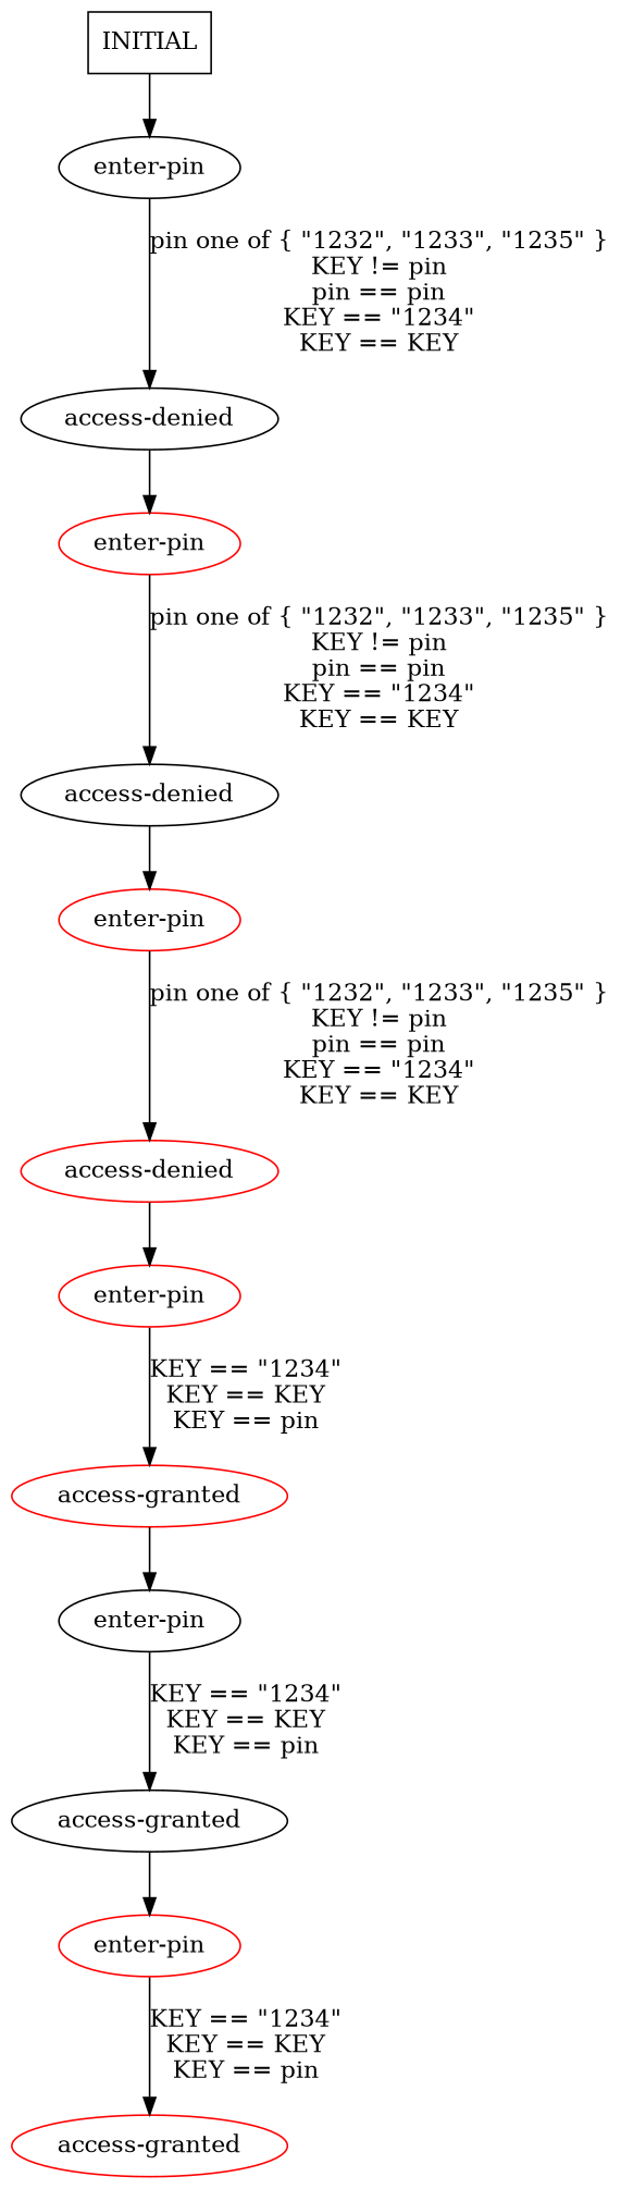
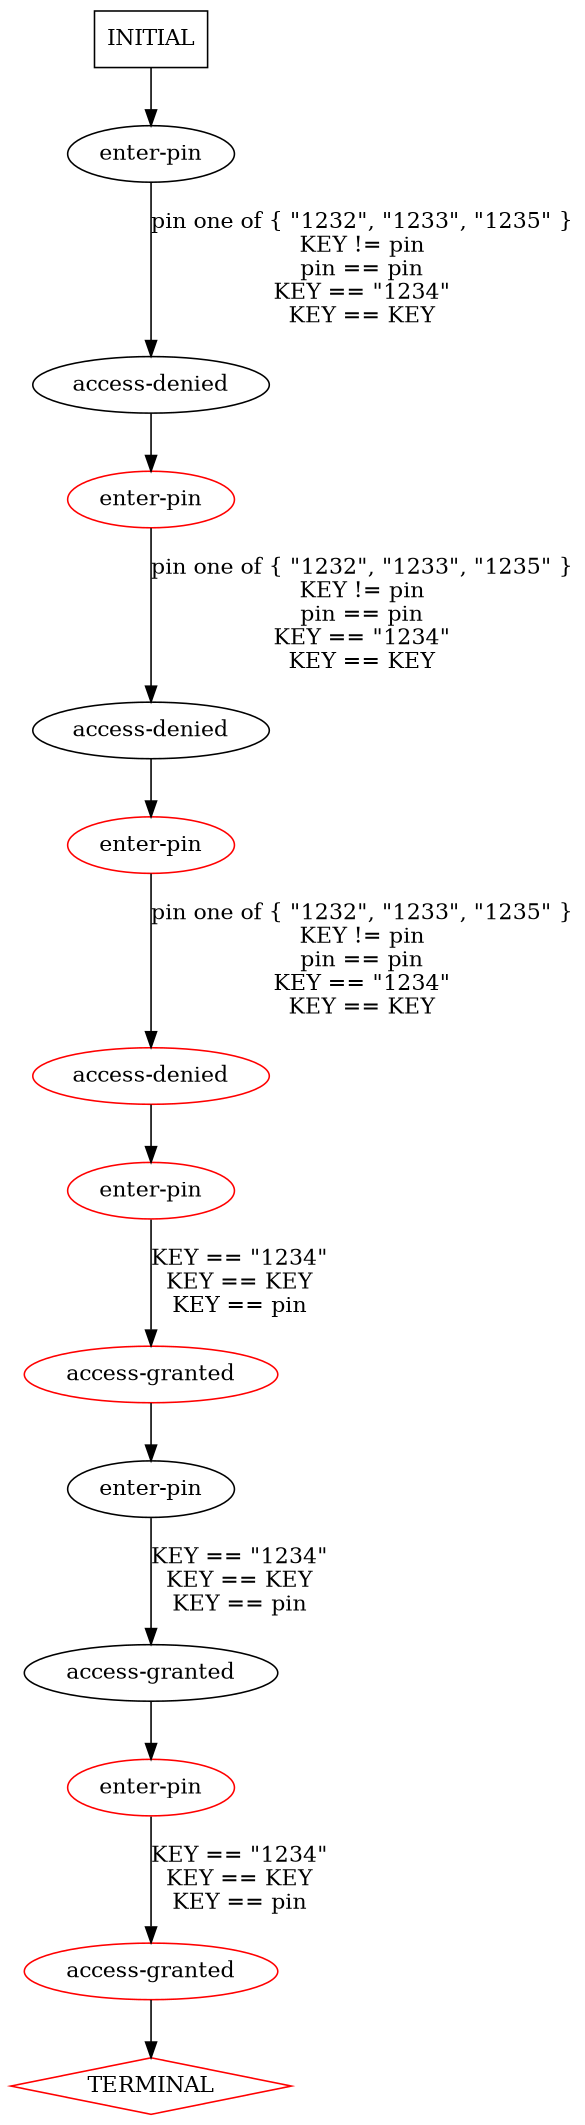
  digraph {
    node [color=red]
    n1 [label="access-denied" color=black]
    n2 [label="enter-pin"]
    n3 [label="access-denied" color=black]
    n4 [label="enter-pin"]
    n5 [label="access-denied"]
    n6 [label="enter-pin"]
    n7 [label="access-granted"]
    n8 [label="enter-pin" color=black]
    n9 [label="access-granted" color=black]
    n10 [label="enter-pin"]
    n11 [label="access-granted"]
+   n12 [label=TERMINAL shape=diamond]
    n13 [label="enter-pin" color=black]
    n14 [label=INITIAL shape=box color=black]
    n1 -> n2
    n2 -> n3 [label="pin one of { \"1232\", \"1233\", \"1235\" }\nKEY != pin\npin == pin\nKEY == \"1234\"\nKEY == KEY"]
    n3 -> n4
    n4 -> n5 [label="pin one of { \"1232\", \"1233\", \"1235\" }\nKEY != pin\npin == pin\nKEY == \"1234\"\nKEY == KEY"]
    n5 -> n6
    n6 -> n7 [label="KEY == \"1234\"\nKEY == KEY\nKEY == pin"]
    n7 -> n8
    n8 -> n9 [label="KEY == \"1234\"\nKEY == KEY\nKEY == pin"]
    n9 -> n10
    n10 -> n11 [label="KEY == \"1234\"\nKEY == KEY\nKEY == pin"]
+   n11 -> n12
    n13 -> n1 [label="pin one of { \"1232\", \"1233\", \"1235\" }\nKEY != pin\npin == pin\nKEY == \"1234\"\nKEY == KEY"]
    n14 -> n13
  }
